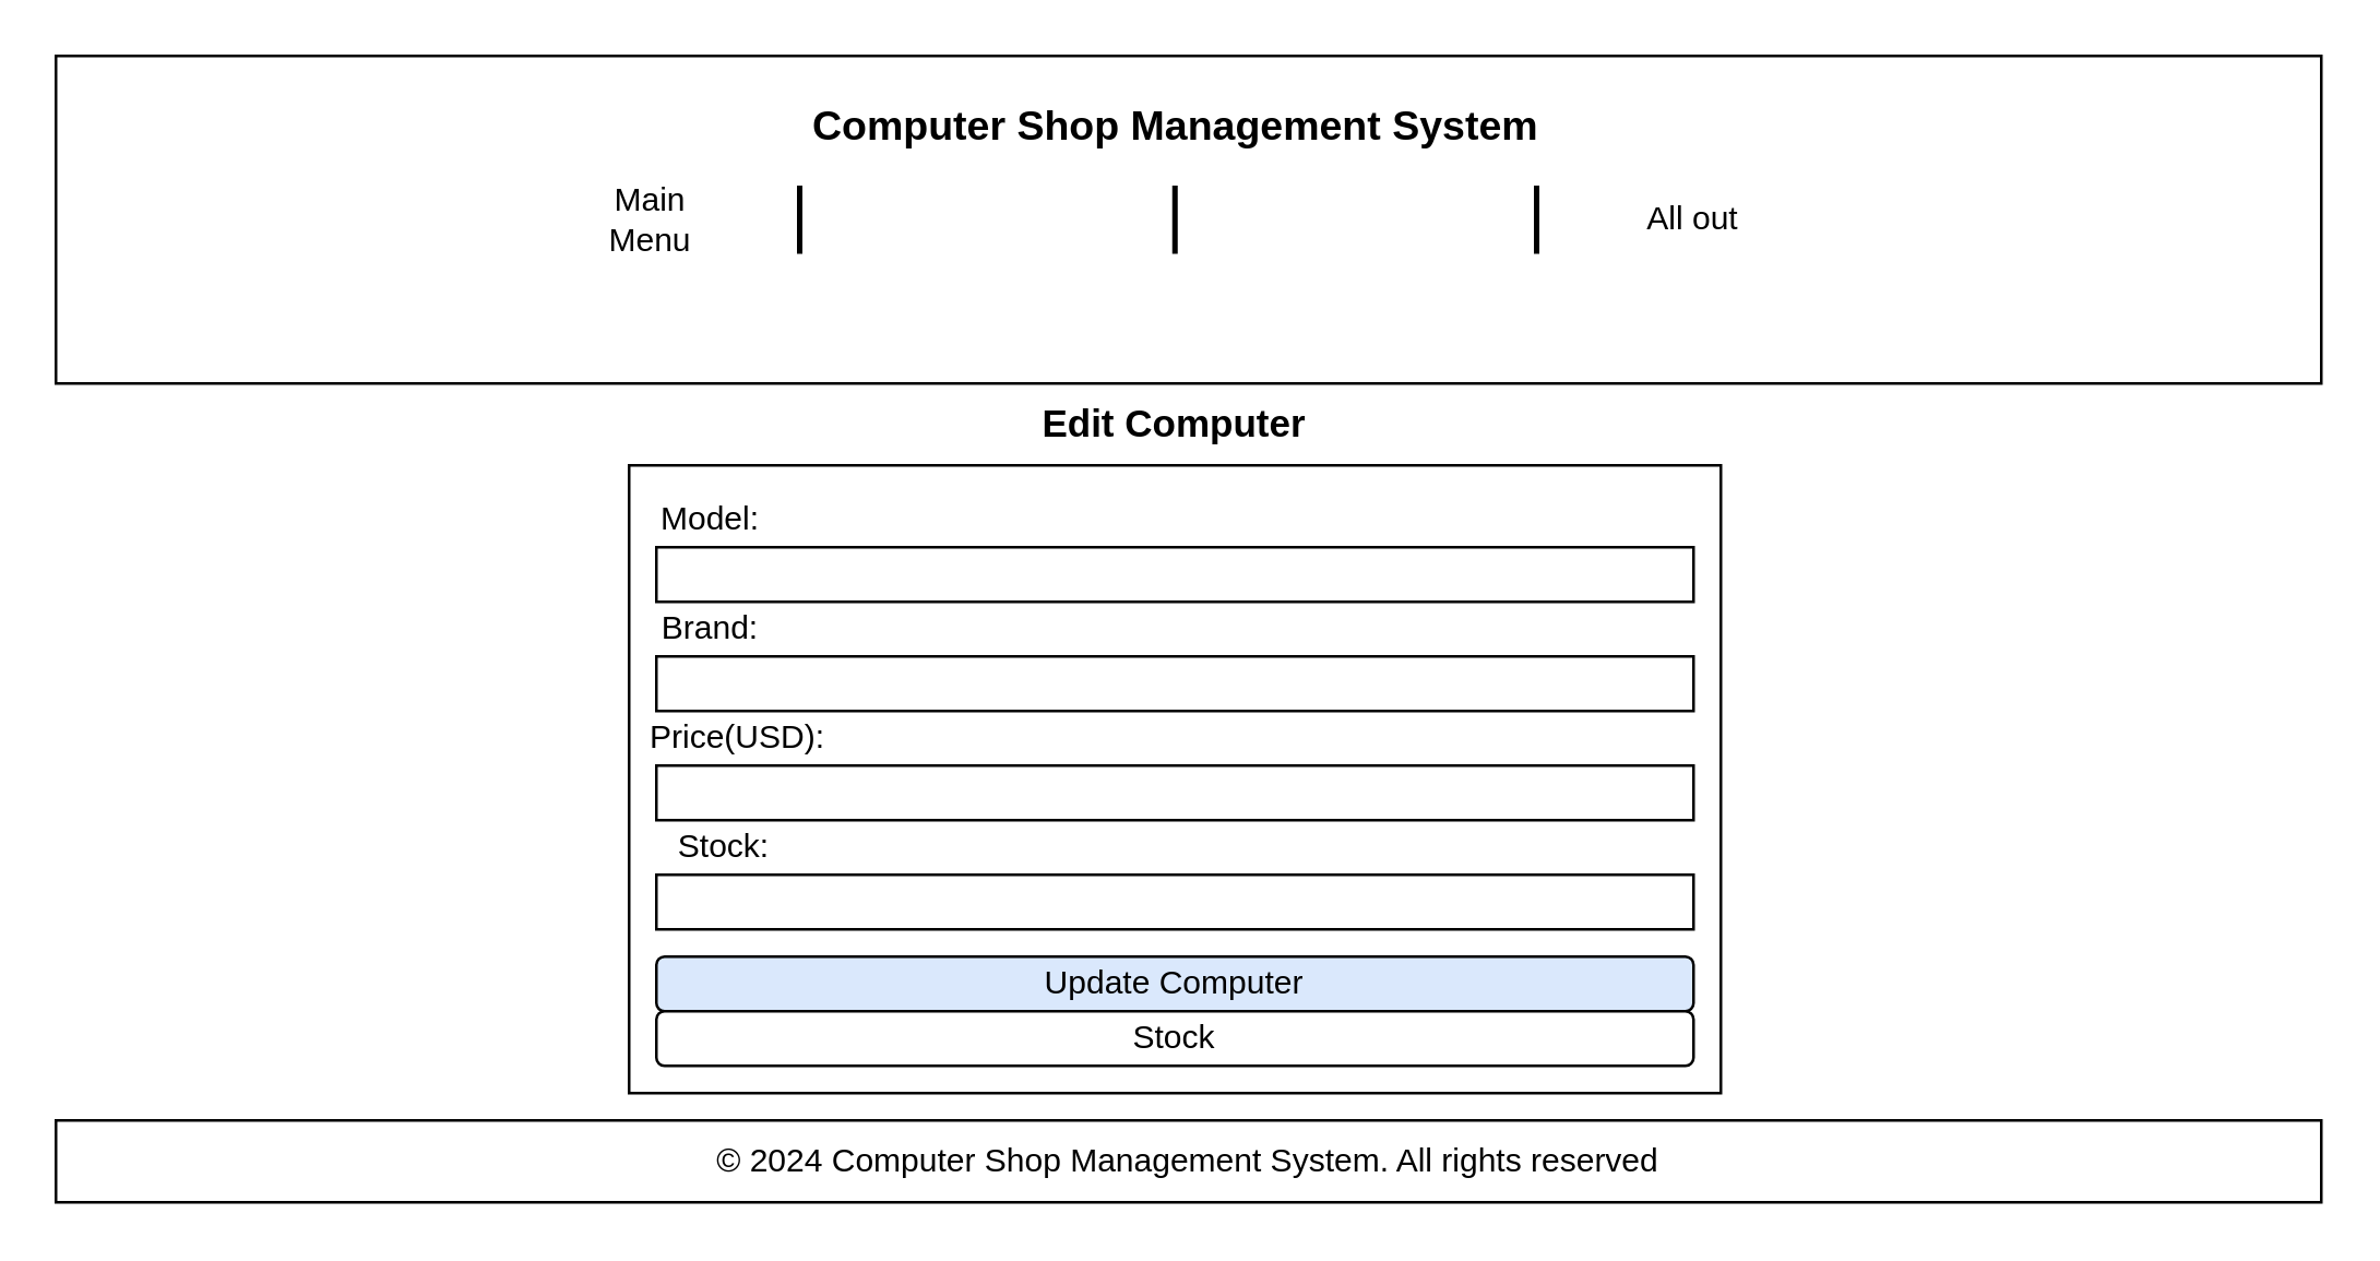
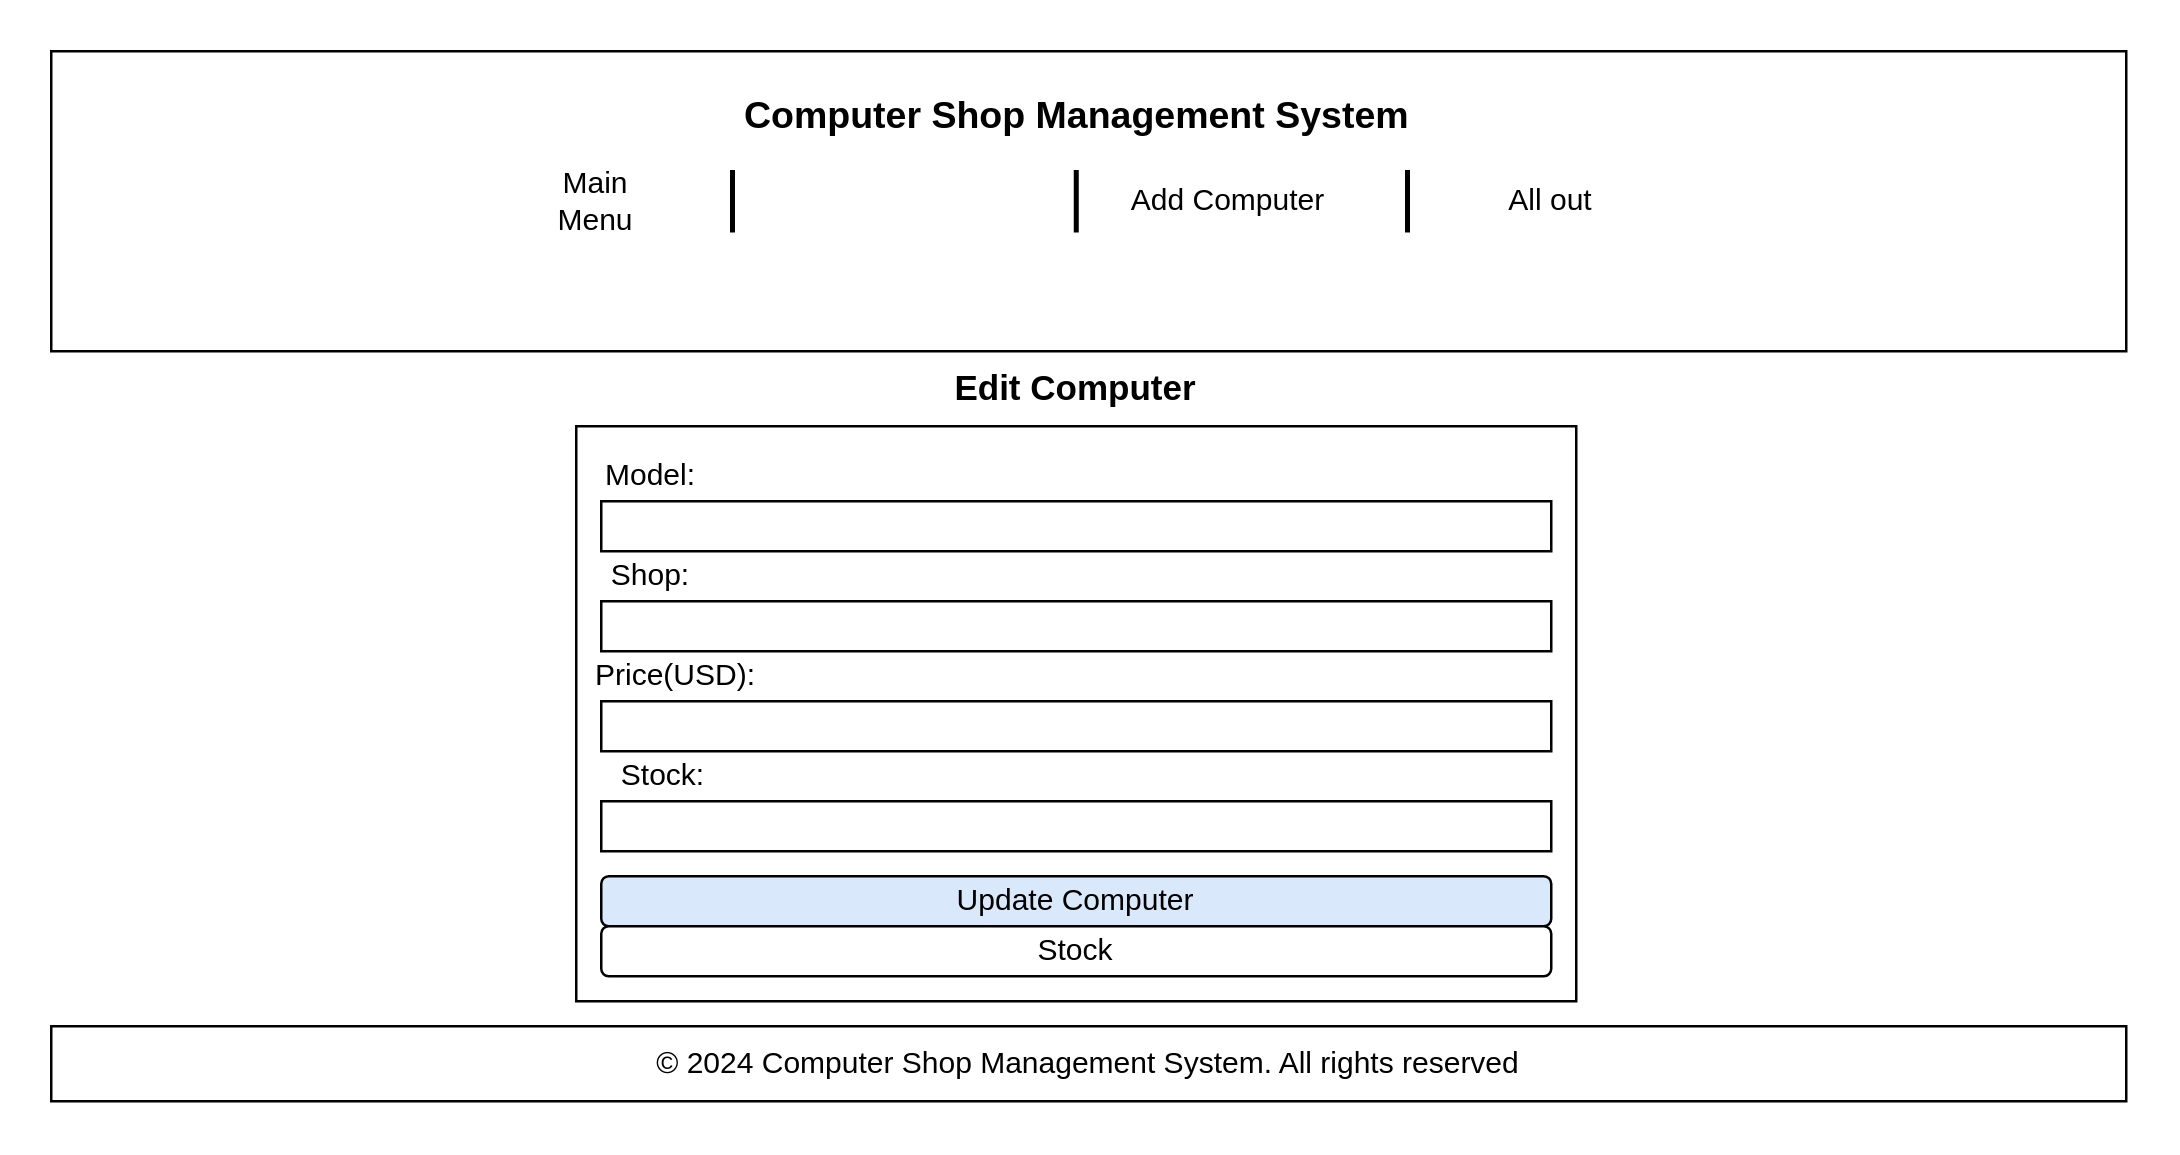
  <mxCell id="0" />
  <mxCell id="1" parent="0" />
  <mxCell id="2" value="" style="rounded=0;whiteSpace=wrap;html=1;" parent="1" vertex="1"><mxGeometry y="20" width="830" height="120" as="geometry" x="20" /></mxCell>
  <mxCell id="3" value="&lt;div style=&quot;font-size: 15px;&quot;&gt;Computer Shop Management System&lt;/div&gt;" style="text;html=1;align=center;verticalAlign=middle;resizable=0;points=[];autosize=1;strokeColor=none;fillColor=none;fontSize=15;fontStyle=1" parent="1" vertex="1"><mxGeometry x="295" y="30" width="270" height="30" as="geometry" /></mxCell>
  <mxCell id="4" value="" style="line;strokeWidth=2;html=1;rotation=-90;" parent="1" vertex="1"><mxGeometry x="417.5" y="75" width="25" height="10" as="geometry" /></mxCell>
+ <mxCell id="5" value="Add Computer" style="text;html=1;align=center;verticalAlign=middle;whiteSpace=wrap;rounded=0;" parent="1" vertex="1"><mxGeometry x="442.5" y="65" width="96" height="30" as="geometry" /></mxCell>
  <mxCell id="6" value="© 2024 Computer Shop Management System. All rights reserved" style="rounded=0;whiteSpace=wrap;html=1;" parent="1" vertex="1"><mxGeometry y="410" width="830" height="30" as="geometry" x="20" /></mxCell>
  <mxCell id="7" value="" style="line;strokeWidth=2;html=1;rotation=-90;" parent="1" vertex="1"><mxGeometry x="550" y="75" width="25" height="10" as="geometry" /></mxCell>
  <mxCell id="8" value="" style="line;strokeWidth=2;html=1;rotation=-90;" parent="1" vertex="1"><mxGeometry x="280" y="75" width="25" height="10" as="geometry" /></mxCell>
  <mxCell id="9" value="All out" style="text;html=1;align=center;verticalAlign=middle;whiteSpace=wrap;rounded=0;" parent="1" vertex="1"><mxGeometry x="590" y="65" width="60" height="30" as="geometry" /></mxCell>
  <mxCell id="10" value="Main Menu" style="text;html=1;align=center;verticalAlign=middle;whiteSpace=wrap;rounded=0;" parent="1" vertex="1"><mxGeometry x="207.5" y="65" width="60" height="30" as="geometry" /></mxCell>
  <mxCell id="11" value="Edit Computer" style="text;html=1;align=center;verticalAlign=middle;whiteSpace=wrap;rounded=0;fontStyle=1;fontSize=14;" parent="1" vertex="1"><mxGeometry x="360" y="140" width="140" height="30" as="geometry" /></mxCell>
  <mxCell id="12" value="" style="rounded=0;whiteSpace=wrap;html=1;" parent="1" vertex="1"><mxGeometry x="230" y="170" width="400" height="230" as="geometry" /></mxCell>
  <mxCell id="13" value="" style="rounded=0;whiteSpace=wrap;html=1;" parent="1" vertex="1"><mxGeometry x="240" y="200" width="380" height="20" as="geometry" /></mxCell>
  <mxCell id="14" value="" style="rounded=0;whiteSpace=wrap;html=1;" parent="1" vertex="1"><mxGeometry x="240" y="240" width="380" height="20" as="geometry" /></mxCell>
  <mxCell id="15" value="" style="rounded=0;whiteSpace=wrap;html=1;" parent="1" vertex="1"><mxGeometry x="240" y="280" width="380" height="20" as="geometry" /></mxCell>
  <mxCell id="16" value="" style="rounded=0;whiteSpace=wrap;html=1;" parent="1" vertex="1"><mxGeometry x="240" y="320" width="380" height="20" as="geometry" /></mxCell>
  <mxCell id="17" value="Update Computer" style="rounded=1;whiteSpace=wrap;html=1;fillColor=#dae8fc;" parent="1" vertex="1"><mxGeometry x="240" y="350" width="380" height="20" as="geometry" /></mxCell>
  <mxCell id="18" value="Stock" style="rounded=1;whiteSpace=wrap;html=1;" parent="1" vertex="1"><mxGeometry x="240" y="370" width="380" height="20" as="geometry" /></mxCell>
  <mxCell id="19" value="Model:" style="text;html=1;align=center;verticalAlign=middle;whiteSpace=wrap;rounded=0;" parent="1" vertex="1"><mxGeometry x="230" y="180" width="60" height="20" as="geometry" /></mxCell>
- <mxCell id="20" value="Brand:" style="text;html=1;align=center;verticalAlign=middle;whiteSpace=wrap;rounded=0;" parent="1" vertex="1"><mxGeometry x="230" y="220" width="60" height="20" as="geometry" /></mxCell>
+ <mxCell id="20" value="Shop:" style="text;html=1;align=center;verticalAlign=middle;whiteSpace=wrap;rounded=0;" parent="1" vertex="1"><mxGeometry x="230" y="220" width="60" height="20" as="geometry" /></mxCell>
  <mxCell id="21" value="Price(USD):" style="text;html=1;align=center;verticalAlign=middle;whiteSpace=wrap;rounded=0;" parent="1" vertex="1"><mxGeometry x="240" y="260" width="60" height="20" as="geometry" /></mxCell>
  <mxCell id="22" value="Stock:" style="text;html=1;align=center;verticalAlign=middle;whiteSpace=wrap;rounded=0;" parent="1" vertex="1"><mxGeometry x="235" y="300" width="60" height="20" as="geometry" /></mxCell>
